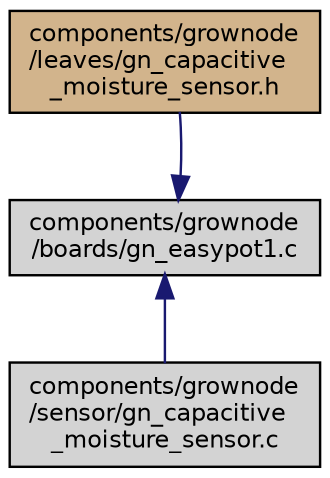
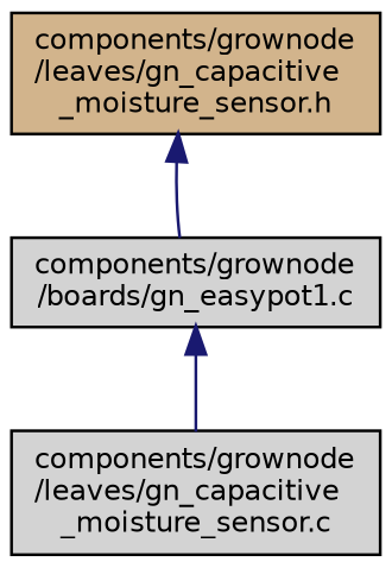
  digraph {
    node [color=black fillcolor=lightgrey fontname=Helvetica fontsize=10 shape=record style=filled]
    edge [color=midnightblue dir=back fontname=Helvetica fontsize=10 labelfontname=Helvetica labelfontsize=10 style=solid]
    n1 [fillcolor=tan fontcolor=black height=0.2 label="components/grownode\l/leaves/gn_capacitive\l_moisture_sensor.h" width=0.4]
    n2 [height=0.2 label="components/grownode\l/boards/gn_easypot1.c" width=0.4]
-   n3 [height=0.2 label="components/grownode\l/sensor/gn_capacitive\l_moisture_sensor.c" width=0.4]
-   n2 -> n1
+   n3 [height=0.2 label="components/grownode\l/leaves/gn_capacitive\l_moisture_sensor.c" width=0.4]
+   n1 -> n2
    n2 -> n3
  }
